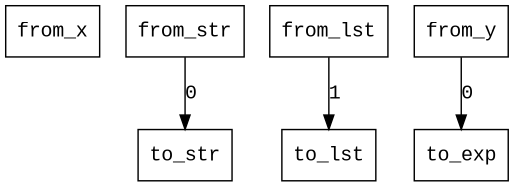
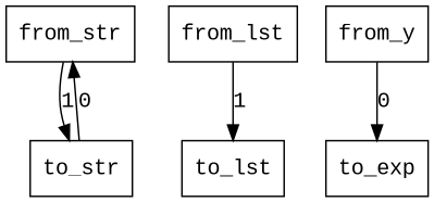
  digraph {
    fontname="Liberation Mono"
    rankdir=TB
    node [fillcolor=white fontname="Liberation Mono" shape=box style=filled]
    edge [fontname="Liberation Mono"]
-   n1 [label=<from_x>]
    n2 [label=<from_str>]
    n3 [label=<to_str>]
    n4 [label=<from_lst>]
    n5 [label=<to_lst>]
    n6 [label=<from_y>]
    n7 [label=<to_exp>]
-   n2 -> n3 [label=0]
+   n2 -> n3 [label=1]
+   n3 -> n2 [label=0]
    n4 -> n5 [label=1]
    n6 -> n7 [label=0]
  }
